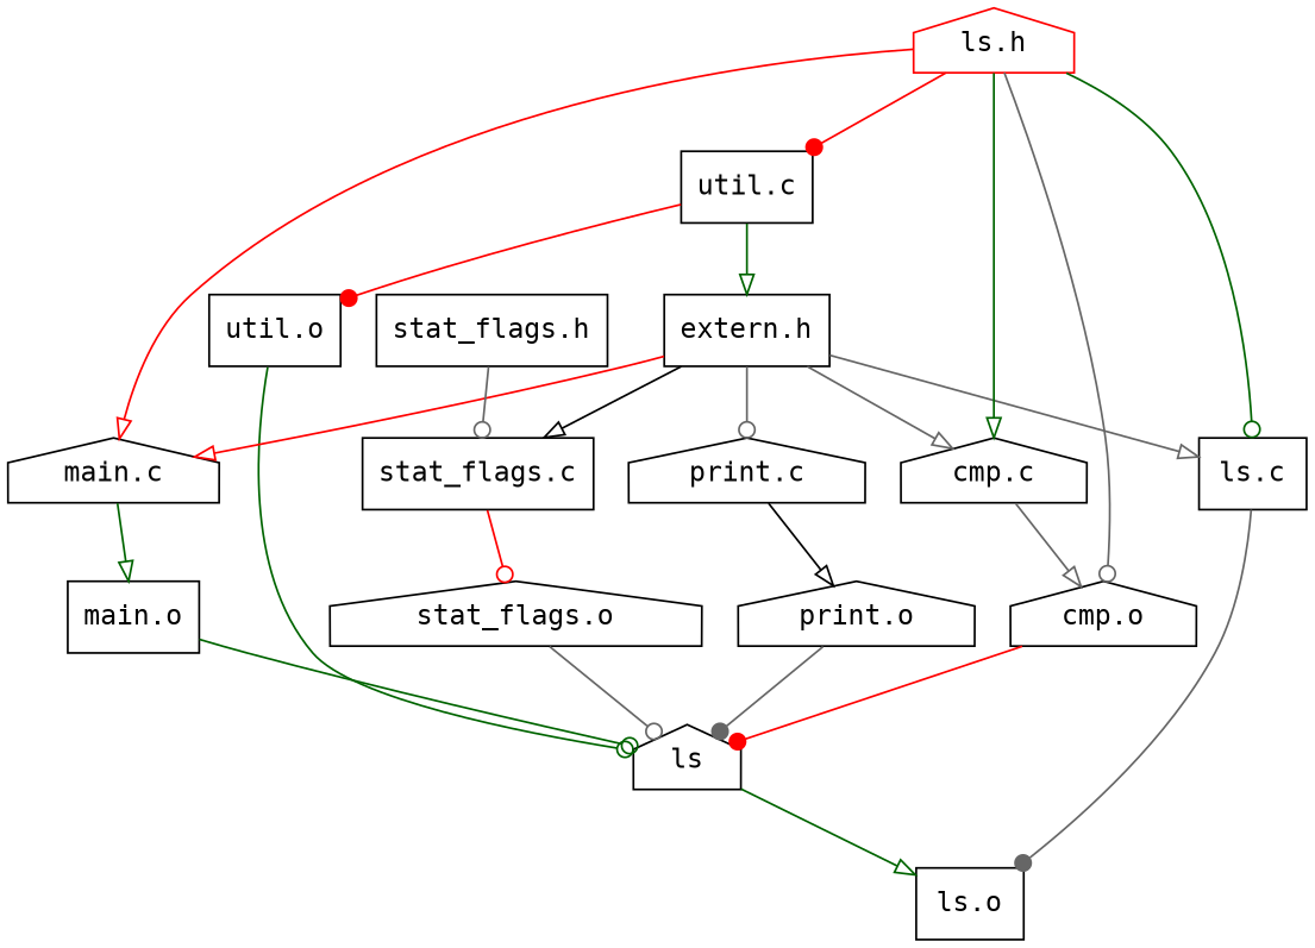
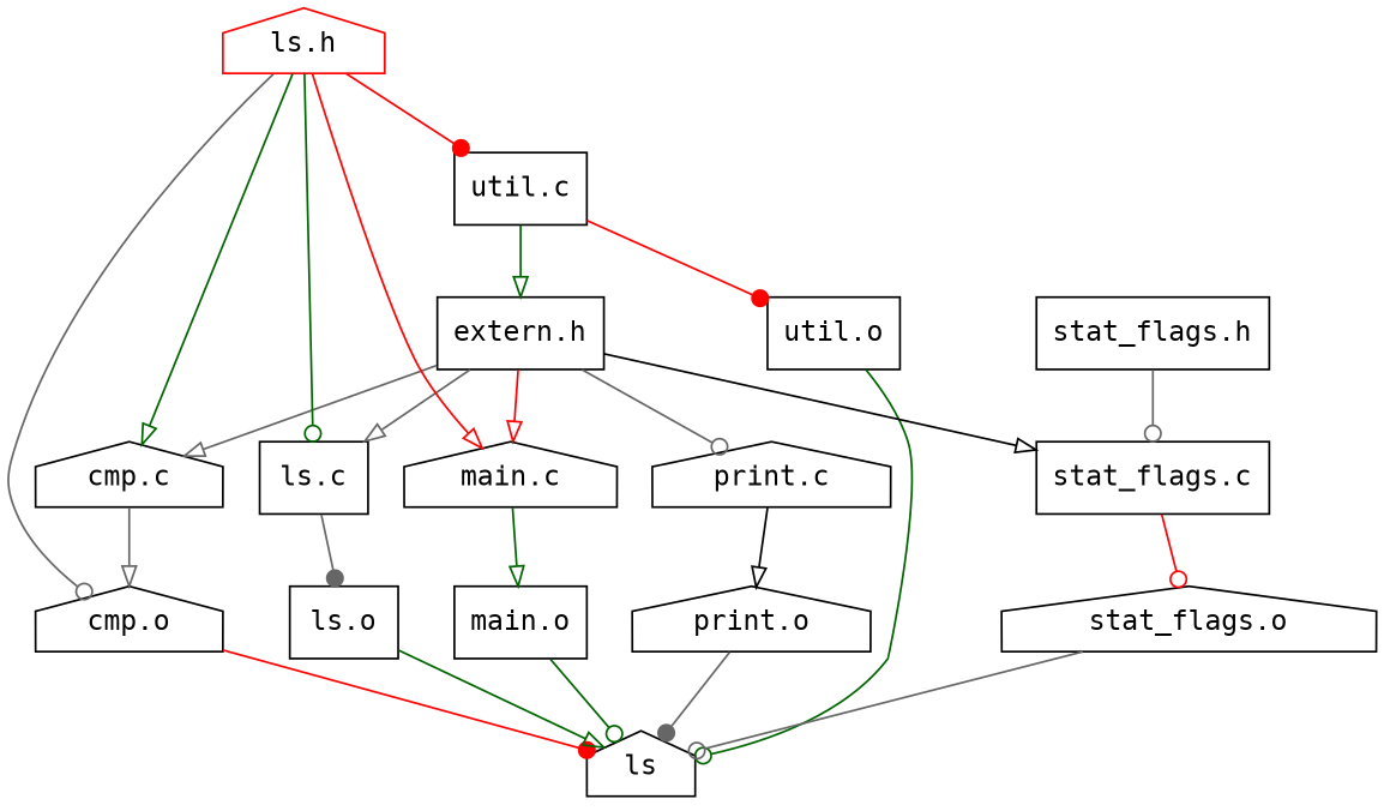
  digraph {
    fontname="DejaVu Sans Mono"
    node [fontname="DejaVu Sans Mono" shape=house]
    edge [arrowhead=onormal color=gray40 fontname="DejaVu Sans Mono"]
    "cmp.o"
    ls
    "ls.o" [shape=box]
    "main.o" [shape=box]
    "print.o"
    "util.o" [shape=box]
    "stat_flags.o"
    "cmp.c"
    "ls.c" [shape=box]
    "main.c"
    "print.c"
    "stat_flags.c" [shape=box]
    "util.c" [shape=box]
    "extern.h" [shape=box]
    "ls.h" [color=red]
    "stat_flags.h" [shape=box]
    "cmp.o" -> ls [arrowhead=dot color=red]
-   ls -> "ls.o" [color=darkgreen]
+   "ls.o" -> ls [color=darkgreen]
    "main.o" -> ls [arrowhead=odot color=darkgreen]
    "print.o" -> ls [arrowhead=dot]
    "util.o" -> ls [arrowhead=odot color=darkgreen]
    "stat_flags.o" -> ls [arrowhead=odot]
    "cmp.c" -> "cmp.o"
    "ls.c" -> "ls.o" [arrowhead=dot]
    "main.c" -> "main.o" [color=darkgreen]
    "print.c" -> "print.o" [color=black]
    "stat_flags.c" -> "stat_flags.o" [arrowhead=odot color=red]
    "util.c" -> "util.o" [arrowhead=dot color=red]
    "util.c" -> "extern.h" [color=darkgreen]
    "extern.h" -> "cmp.c"
    "extern.h" -> "ls.c"
    "extern.h" -> "main.c" [color=red]
    "extern.h" -> "print.c" [arrowhead=odot]
    "extern.h" -> "stat_flags.c" [color=black]
    "ls.h" -> "cmp.o" [arrowhead=odot]
    "ls.h" -> "cmp.c" [color=darkgreen]
    "ls.h" -> "ls.c" [arrowhead=odot color=darkgreen]
    "ls.h" -> "main.c" [color=red]
    "ls.h" -> "util.c" [arrowhead=dot color=red]
    "stat_flags.h" -> "stat_flags.c" [arrowhead=odot]
  }
